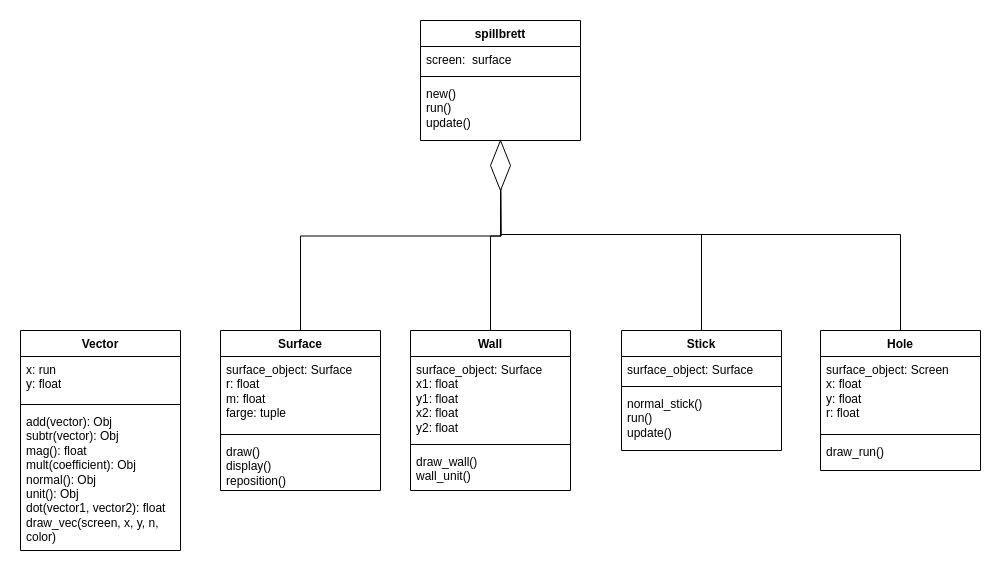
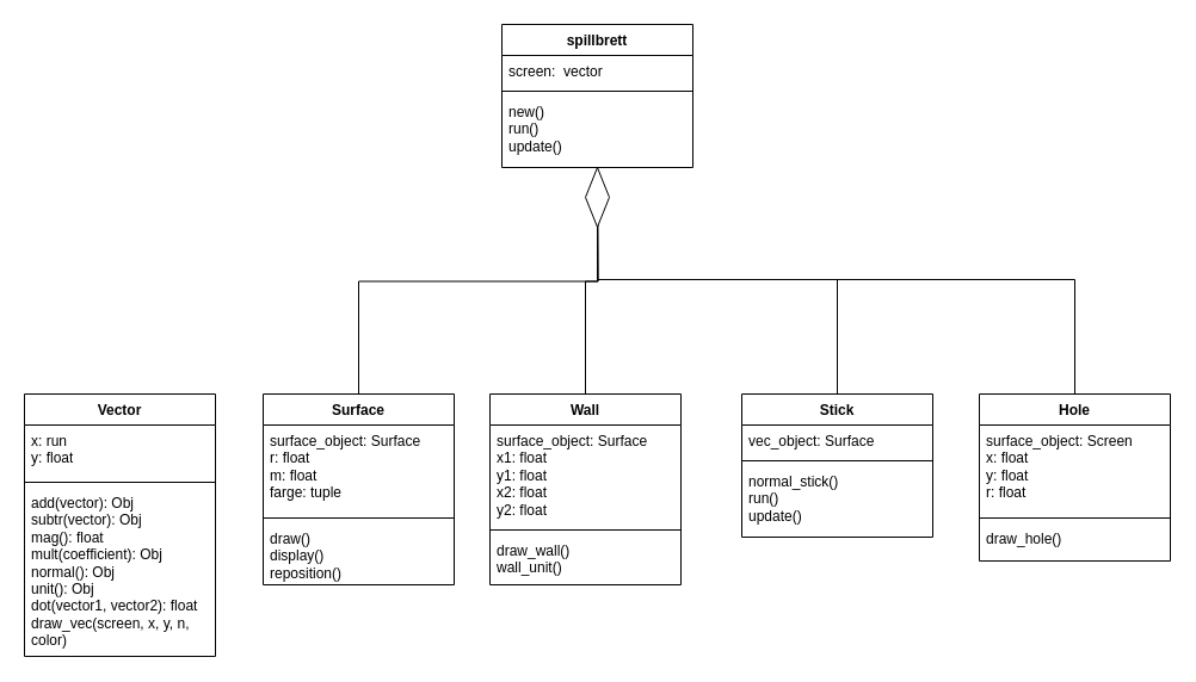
  <mxCell id="0" />
  <mxCell id="1" parent="0" />
  <mxCell id="2" value="spillbrett" style="swimlane;fontStyle=1;align=center;verticalAlign=top;childLayout=stackLayout;horizontal=1;startSize=26;horizontalStack=0;resizeParent=1;resizeParentMax=0;resizeLast=0;collapsible=1;marginBottom=0;whiteSpace=wrap;html=1;" vertex="1" parent="1"><mxGeometry x="420" y="20" width="160" height="120" as="geometry" /></mxCell>
- <mxCell id="3" value="screen:&amp;nbsp; surface" style="text;strokeColor=none;fillColor=none;align=left;verticalAlign=top;spacingLeft=4;spacingRight=4;overflow=hidden;rotatable=0;points=[[0,0.5],[1,0.5]];portConstraint=eastwest;whiteSpace=wrap;html=1;" vertex="1" parent="2"><mxGeometry y="26" width="160" height="26" as="geometry" /></mxCell>
+ <mxCell id="3" value="screen:&amp;nbsp; vector" style="text;strokeColor=none;fillColor=none;align=left;verticalAlign=top;spacingLeft=4;spacingRight=4;overflow=hidden;rotatable=0;points=[[0,0.5],[1,0.5]];portConstraint=eastwest;whiteSpace=wrap;html=1;" vertex="1" parent="2"><mxGeometry y="26" width="160" height="26" as="geometry" /></mxCell>
  <mxCell id="4" value="" style="line;strokeWidth=1;fillColor=none;align=left;verticalAlign=middle;spacingTop=-1;spacingLeft=3;spacingRight=3;rotatable=0;labelPosition=right;points=[];portConstraint=eastwest;strokeColor=inherit;" vertex="1" parent="2"><mxGeometry y="52" width="160" height="8" as="geometry" /></mxCell>
  <mxCell id="5" value="new()&lt;br&gt;run()&lt;br&gt;update()" style="text;strokeColor=none;fillColor=none;align=left;verticalAlign=top;spacingLeft=4;spacingRight=4;overflow=hidden;rotatable=0;points=[[0,0.5],[1,0.5]];portConstraint=eastwest;whiteSpace=wrap;html=1;" vertex="1" parent="2"><mxGeometry y="60" width="160" height="60" as="geometry" /></mxCell>
  <mxCell id="6" value="Vector" style="swimlane;fontStyle=1;align=center;verticalAlign=top;childLayout=stackLayout;horizontal=1;startSize=26;horizontalStack=0;resizeParent=1;resizeParentMax=0;resizeLast=0;collapsible=1;marginBottom=0;whiteSpace=wrap;html=1;" vertex="1" parent="1"><mxGeometry x="20" y="330" width="160" height="220" as="geometry" /></mxCell>
  <mxCell id="7" value="x: run&lt;br&gt;y: float" style="text;strokeColor=none;fillColor=none;align=left;verticalAlign=top;spacingLeft=4;spacingRight=4;overflow=hidden;rotatable=0;points=[[0,0.5],[1,0.5]];portConstraint=eastwest;whiteSpace=wrap;html=1;" vertex="1" parent="6"><mxGeometry y="26" width="160" height="44" as="geometry" /></mxCell>
  <mxCell id="8" value="" style="line;strokeWidth=1;fillColor=none;align=left;verticalAlign=middle;spacingTop=-1;spacingLeft=3;spacingRight=3;rotatable=0;labelPosition=right;points=[];portConstraint=eastwest;strokeColor=inherit;" vertex="1" parent="6"><mxGeometry y="70" width="160" height="8" as="geometry" /></mxCell>
  <mxCell id="9" value="add(vector): Obj&lt;br&gt;subtr(vector): Obj&lt;br&gt;mag(): float&lt;br&gt;mult(coefficient): Obj&lt;br&gt;normal(): Obj&lt;br&gt;unit(): Obj&lt;br&gt;dot(vector1, vector2): float&lt;br&gt;draw_vec(screen, x, y, n, color)&lt;br&gt;" style="text;strokeColor=none;fillColor=none;align=left;verticalAlign=top;spacingLeft=4;spacingRight=4;overflow=hidden;rotatable=0;points=[[0,0.5],[1,0.5]];portConstraint=eastwest;whiteSpace=wrap;html=1;" vertex="1" parent="6"><mxGeometry y="78" width="160" height="142" as="geometry" /></mxCell>
  <mxCell id="10" style="edgeStyle=orthogonalEdgeStyle;rounded=0;orthogonalLoop=1;jettySize=auto;html=1;exitX=0.5;exitY=0;exitDx=0;exitDy=0;endArrow=none;endFill=0;" edge="1" parent="1" source="11"><mxGeometry relative="1" as="geometry"><mxPoint x="500" y="140" as="targetPoint" /></mxGeometry></mxCell>
  <mxCell id="11" value="Surface" style="swimlane;fontStyle=1;align=center;verticalAlign=top;childLayout=stackLayout;horizontal=1;startSize=26;horizontalStack=0;resizeParent=1;resizeParentMax=0;resizeLast=0;collapsible=1;marginBottom=0;whiteSpace=wrap;html=1;" vertex="1" parent="1"><mxGeometry x="220" y="330" width="160" height="160" as="geometry" /></mxCell>
  <mxCell id="12" value="surface_object: Surface&lt;br&gt;r: float&lt;br&gt;m: float&lt;br&gt;farge: tuple" style="text;strokeColor=none;fillColor=none;align=left;verticalAlign=top;spacingLeft=4;spacingRight=4;overflow=hidden;rotatable=0;points=[[0,0.5],[1,0.5]];portConstraint=eastwest;whiteSpace=wrap;html=1;" vertex="1" parent="11"><mxGeometry y="26" width="160" height="74" as="geometry" /></mxCell>
  <mxCell id="13" value="" style="line;strokeWidth=1;fillColor=none;align=left;verticalAlign=middle;spacingTop=-1;spacingLeft=3;spacingRight=3;rotatable=0;labelPosition=right;points=[];portConstraint=eastwest;strokeColor=inherit;" vertex="1" parent="11"><mxGeometry y="100" width="160" height="8" as="geometry" /></mxCell>
  <mxCell id="14" value="draw()&lt;br&gt;display()&lt;br&gt;reposition()" style="text;strokeColor=none;fillColor=none;align=left;verticalAlign=top;spacingLeft=4;spacingRight=4;overflow=hidden;rotatable=0;points=[[0,0.5],[1,0.5]];portConstraint=eastwest;whiteSpace=wrap;html=1;" vertex="1" parent="11"><mxGeometry y="108" width="160" height="52" as="geometry" /></mxCell>
  <mxCell id="15" style="edgeStyle=orthogonalEdgeStyle;rounded=0;orthogonalLoop=1;jettySize=auto;html=1;exitX=0.5;exitY=0;exitDx=0;exitDy=0;endArrow=none;endFill=0;" edge="1" parent="1" source="16"><mxGeometry relative="1" as="geometry"><mxPoint x="500" y="140" as="targetPoint" /></mxGeometry></mxCell>
  <mxCell id="16" value="Wall" style="swimlane;fontStyle=1;align=center;verticalAlign=top;childLayout=stackLayout;horizontal=1;startSize=26;horizontalStack=0;resizeParent=1;resizeParentMax=0;resizeLast=0;collapsible=1;marginBottom=0;whiteSpace=wrap;html=1;" vertex="1" parent="1"><mxGeometry x="410" y="330" width="160" height="160" as="geometry" /></mxCell>
  <mxCell id="17" value="surface_object: Surface&lt;br&gt;x1: float&lt;br&gt;y1: float&lt;br&gt;x2: float&lt;br&gt;y2: float" style="text;strokeColor=none;fillColor=none;align=left;verticalAlign=top;spacingLeft=4;spacingRight=4;overflow=hidden;rotatable=0;points=[[0,0.5],[1,0.5]];portConstraint=eastwest;whiteSpace=wrap;html=1;" vertex="1" parent="16"><mxGeometry y="26" width="160" height="84" as="geometry" /></mxCell>
  <mxCell id="18" value="" style="line;strokeWidth=1;fillColor=none;align=left;verticalAlign=middle;spacingTop=-1;spacingLeft=3;spacingRight=3;rotatable=0;labelPosition=right;points=[];portConstraint=eastwest;strokeColor=inherit;" vertex="1" parent="16"><mxGeometry y="110" width="160" height="8" as="geometry" /></mxCell>
  <mxCell id="19" value="draw_wall()&lt;br&gt;wall_unit()" style="text;strokeColor=none;fillColor=none;align=left;verticalAlign=top;spacingLeft=4;spacingRight=4;overflow=hidden;rotatable=0;points=[[0,0.5],[1,0.5]];portConstraint=eastwest;whiteSpace=wrap;html=1;" vertex="1" parent="16"><mxGeometry y="118" width="160" height="42" as="geometry" /></mxCell>
  <mxCell id="20" style="edgeStyle=orthogonalEdgeStyle;rounded=0;orthogonalLoop=1;jettySize=auto;html=1;exitX=0.5;exitY=0;exitDx=0;exitDy=0;endArrow=none;endFill=0;" edge="1" parent="1" source="32"><mxGeometry relative="1" as="geometry"><mxPoint x="500" y="150" as="targetPoint" /><Array as="points" /></mxGeometry></mxCell>
  <mxCell id="21" value="Stick" style="swimlane;fontStyle=1;align=center;verticalAlign=top;childLayout=stackLayout;horizontal=1;startSize=26;horizontalStack=0;resizeParent=1;resizeParentMax=0;resizeLast=0;collapsible=1;marginBottom=0;whiteSpace=wrap;html=1;" vertex="1" parent="1"><mxGeometry x="621" y="330" width="160" height="120" as="geometry" /></mxCell>
- <mxCell id="22" value="surface_object: Surface" style="text;strokeColor=none;fillColor=none;align=left;verticalAlign=top;spacingLeft=4;spacingRight=4;overflow=hidden;rotatable=0;points=[[0,0.5],[1,0.5]];portConstraint=eastwest;whiteSpace=wrap;html=1;" vertex="1" parent="21"><mxGeometry y="26" width="160" height="26" as="geometry" /></mxCell>
+ <mxCell id="22" value="vec_object: Surface" style="text;strokeColor=none;fillColor=none;align=left;verticalAlign=top;spacingLeft=4;spacingRight=4;overflow=hidden;rotatable=0;points=[[0,0.5],[1,0.5]];portConstraint=eastwest;whiteSpace=wrap;html=1;" vertex="1" parent="21"><mxGeometry y="26" width="160" height="26" as="geometry" /></mxCell>
  <mxCell id="23" value="" style="line;strokeWidth=1;fillColor=none;align=left;verticalAlign=middle;spacingTop=-1;spacingLeft=3;spacingRight=3;rotatable=0;labelPosition=right;points=[];portConstraint=eastwest;strokeColor=inherit;" vertex="1" parent="21"><mxGeometry y="52" width="160" height="8" as="geometry" /></mxCell>
  <mxCell id="24" value="normal_stick()&lt;br&gt;run()&lt;br&gt;update()" style="text;strokeColor=none;fillColor=none;align=left;verticalAlign=top;spacingLeft=4;spacingRight=4;overflow=hidden;rotatable=0;points=[[0,0.5],[1,0.5]];portConstraint=eastwest;whiteSpace=wrap;html=1;" vertex="1" parent="21"><mxGeometry y="60" width="160" height="60" as="geometry" /></mxCell>
  <mxCell id="25" style="edgeStyle=orthogonalEdgeStyle;rounded=0;orthogonalLoop=1;jettySize=auto;html=1;exitX=0.5;exitY=0;exitDx=0;exitDy=0;endArrow=none;endFill=0;" edge="1" parent="1" source="32"><mxGeometry relative="1" as="geometry"><mxPoint x="500" y="140" as="targetPoint" /></mxGeometry></mxCell>
  <mxCell id="26" value="Hole" style="swimlane;fontStyle=1;align=center;verticalAlign=top;childLayout=stackLayout;horizontal=1;startSize=26;horizontalStack=0;resizeParent=1;resizeParentMax=0;resizeLast=0;collapsible=1;marginBottom=0;whiteSpace=wrap;html=1;" vertex="1" parent="1"><mxGeometry x="820" y="330" width="160" height="140" as="geometry" /></mxCell>
  <mxCell id="27" value="surface_object: Screen&lt;br&gt;x: float&lt;br&gt;y: float&lt;br&gt;r: float" style="text;strokeColor=none;fillColor=none;align=left;verticalAlign=top;spacingLeft=4;spacingRight=4;overflow=hidden;rotatable=0;points=[[0,0.5],[1,0.5]];portConstraint=eastwest;whiteSpace=wrap;html=1;" vertex="1" parent="26"><mxGeometry y="26" width="160" height="74" as="geometry" /></mxCell>
  <mxCell id="28" value="" style="line;strokeWidth=1;fillColor=none;align=left;verticalAlign=middle;spacingTop=-1;spacingLeft=3;spacingRight=3;rotatable=0;labelPosition=right;points=[];portConstraint=eastwest;strokeColor=inherit;" vertex="1" parent="26"><mxGeometry y="100" width="160" height="8" as="geometry" /></mxCell>
- <mxCell id="29" value="draw_run()" style="text;strokeColor=none;fillColor=none;align=left;verticalAlign=top;spacingLeft=4;spacingRight=4;overflow=hidden;rotatable=0;points=[[0,0.5],[1,0.5]];portConstraint=eastwest;whiteSpace=wrap;html=1;" vertex="1" parent="26"><mxGeometry y="108" width="160" height="32" as="geometry" /></mxCell>
+ <mxCell id="29" value="draw_hole()" style="text;strokeColor=none;fillColor=none;align=left;verticalAlign=top;spacingLeft=4;spacingRight=4;overflow=hidden;rotatable=0;points=[[0,0.5],[1,0.5]];portConstraint=eastwest;whiteSpace=wrap;html=1;" vertex="1" parent="26"><mxGeometry y="108" width="160" height="32" as="geometry" /></mxCell>
  <mxCell id="30" value="" style="edgeStyle=orthogonalEdgeStyle;rounded=0;orthogonalLoop=1;jettySize=auto;html=1;exitX=0.5;exitY=0;exitDx=0;exitDy=0;endArrow=none;endFill=0;" edge="1" parent="1" source="26" target="32"><mxGeometry relative="1" as="geometry"><mxPoint x="500" y="140" as="targetPoint" /><mxPoint x="900" y="330" as="sourcePoint" /><Array as="points"><mxPoint x="900" y="234" /><mxPoint x="500" y="234" /></Array></mxGeometry></mxCell>
  <mxCell id="31" value="" style="edgeStyle=orthogonalEdgeStyle;rounded=0;orthogonalLoop=1;jettySize=auto;html=1;exitX=0.5;exitY=0;exitDx=0;exitDy=0;endArrow=none;endFill=0;" edge="1" parent="1" source="21" target="32"><mxGeometry relative="1" as="geometry"><mxPoint x="500" y="150" as="targetPoint" /><mxPoint x="701" y="330" as="sourcePoint" /><Array as="points"><mxPoint x="701" y="234" /><mxPoint x="500" y="234" /></Array></mxGeometry></mxCell>
  <mxCell id="32" value="" style="rhombus;whiteSpace=wrap;html=1;strokeColor=default;" vertex="1" parent="1"><mxGeometry x="490" y="140" width="20" height="50" as="geometry" /></mxCell>
